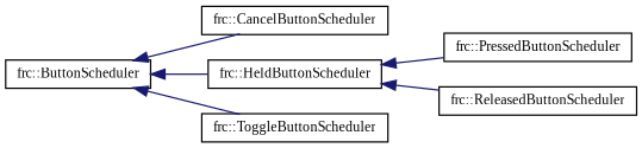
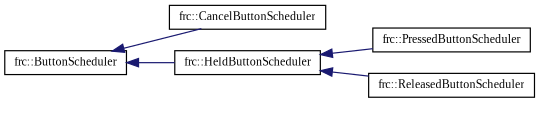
  digraph {
    fontname="Liberation Serif"
    rankdir=LR
    node [color=black fillcolor=white fontname="Liberation Serif" fontsize=10 shape=record style=filled]
    edge [color=midnightblue dir=back fontname="Liberation Serif" fontsize=10 labelfontname=Helvetica labelfontsize=10 style=solid]
    n1 [height=0.2 label="frc::ButtonScheduler" width=0.4]
    n2 [height=0.2 label="frc::CancelButtonScheduler" width=0.4]
    n3 [height=0.2 label="frc::HeldButtonScheduler" width=0.4]
-   n4 [height=0.2 label="frc::ToggleButtonScheduler" width=0.4]
    n5 [height=0.2 label="frc::PressedButtonScheduler" width=0.4]
    n6 [height=0.2 label="frc::ReleasedButtonScheduler" width=0.4]
    n1 -> n2
    n1 -> n3
-   n1 -> n4
    n3 -> n5
    n3 -> n6
  }
